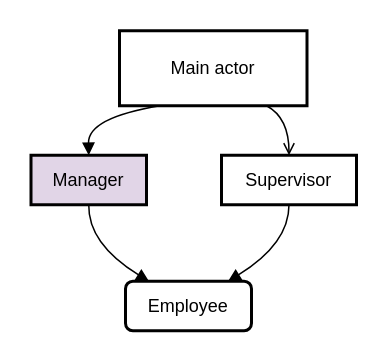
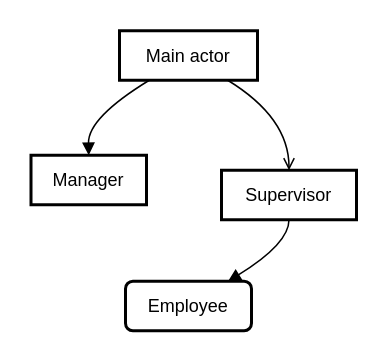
  <mxCell id="0" />
  <mxCell id="1" parent="0" />
- <mxCell id="2" value="Main actor" style="whiteSpace=wrap;strokeWidth=2;" vertex="1" parent="1"><mxGeometry x="79" y="20" width="125" height="50" as="geometry" /></mxCell>
- <mxCell id="3" value="Manager" style="whiteSpace=wrap;strokeWidth=2;fillColor=#e1d5e7;" vertex="1" parent="1"><mxGeometry y="103" width="77" height="33" as="geometry" x="20" /></mxCell>
- <mxCell id="4" value="Supervisor" style="whiteSpace=wrap;strokeWidth=2;" vertex="1" parent="1"><mxGeometry x="147" y="103" width="90" height="33" as="geometry" /></mxCell>
+ <mxCell id="2" value="Main actor" style="whiteSpace=wrap;strokeWidth=2;" vertex="1" parent="1"><mxGeometry x="79" width="92" height="33" as="geometry" y="20" /></mxCell>
+ <mxCell id="3" value="Manager" style="whiteSpace=wrap;strokeWidth=2;" vertex="1" parent="1"><mxGeometry y="103" width="77" height="33" as="geometry" x="20" /></mxCell>
+ <mxCell id="4" value="Supervisor" style="whiteSpace=wrap;strokeWidth=2;" vertex="1" parent="1"><mxGeometry x="147" y="113" width="90" height="33" as="geometry" /></mxCell>
  <mxCell id="5" value="Employee" style="whiteSpace=wrap;strokeWidth=2;rounded=1;" vertex="1" parent="1"><mxGeometry x="83" y="187" width="84" height="33" as="geometry" /></mxCell>
  <mxCell id="6" value="" style="curved=1;startArrow=none;endArrow=block;exitX=0.21;exitY=1.01;entryX=0.5;entryY=0.01;" edge="1" parent="1" source="2" target="3"><mxGeometry relative="1" as="geometry"><Array as="points"><mxPoint x="58" y="78" /></Array></mxGeometry></mxCell>
  <mxCell id="7" value="" style="curved=1;startArrow=none;endArrow=open;exitX=0.79;exitY=1.01;entryX=0.5;entryY=0.01;" edge="1" parent="1" source="2" target="4"><mxGeometry relative="1" as="geometry"><Array as="points"><mxPoint x="192" y="78" /></Array></mxGeometry></mxCell>
- <mxCell id="8" value="" style="curved=1;startArrow=none;endArrow=block;exitX=0.5;exitY=1.02;entryX=0.18;entryY=-0.01;" edge="1" parent="1" source="3" target="5"><mxGeometry relative="1" as="geometry"><Array as="points"><mxPoint x="58" y="162" /></Array></mxGeometry></mxCell>
  <mxCell id="9" value="" style="curved=1;startArrow=none;endArrow=block;exitX=0.5;exitY=1.02;entryX=0.82;entryY=-0.01;" edge="1" parent="1" source="4" target="5"><mxGeometry relative="1" as="geometry"><Array as="points"><mxPoint x="192" y="162" /></Array></mxGeometry></mxCell>
